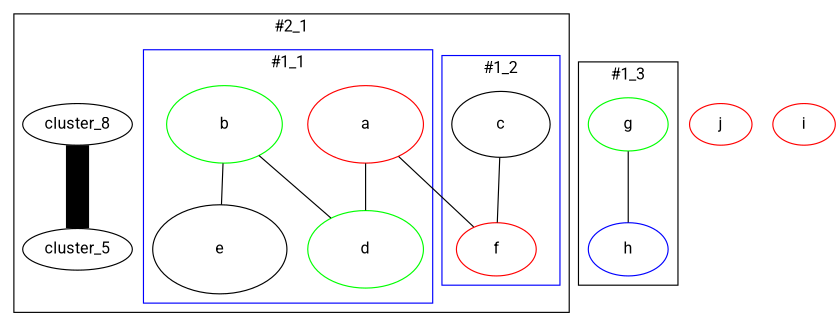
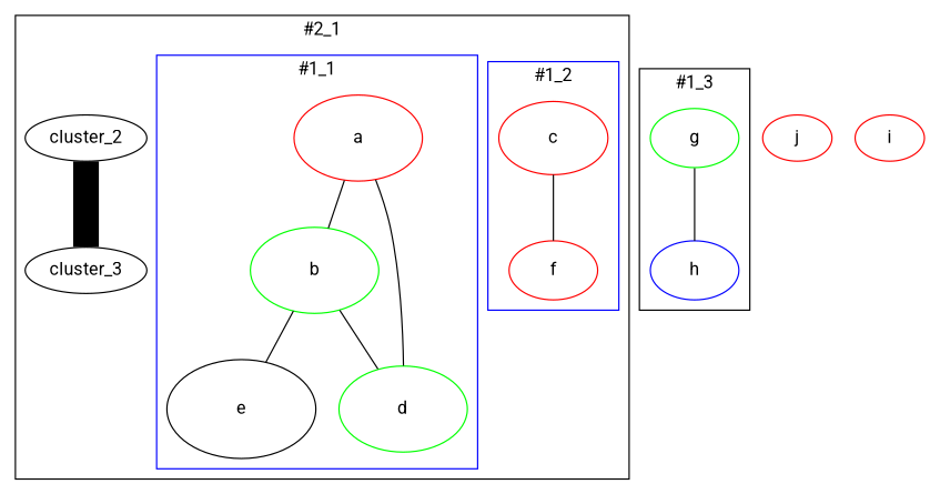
  digraph {
    fontname=Roboto
    node [color="#FF0000" fontname=Roboto style="setlinewidth(1)"]
    edge [dir=none fontname=Roboto style="setlinewidth(1)"]
-   n1 [color=black height=0.7857142855 label=c width=1.17857142825]
+   n1 [height=0.7857142855 label=c width=1.17857142825]
    n2 [height=0.642857143 label=f width=0.9642857144999999]
    n3 [height=0.9285714285 label=a width=1.39285714275]
    n4 [color="#00FF00" height=0.9285714285 label=b width=1.39285714275]
    n5 [color="#00FF00" height=0.9285714285 label=d width=1.39285714275]
    n6 [color=black height=1.0714285715 label=e width=1.60714285725]
-   cluster_2 [label=cluster_8 color="" style=""]
-   cluster_3 [label=cluster_5 color="" style=""]
+   cluster_2 [color="" style=""]
+   cluster_3 [color="" style=""]
    n9 [color="#00FF00" height=0.642857143 label=g width=0.9642857144999999]
    n10 [color="#0000FF" height=0.642857143 label=h width=0.9642857144999999]
    n11 [height=0.5 label=j width=0.75]
    n12 [height=0.5 label=i width=0.75]
    subgraph cluster_1 {
      label="#2_1"
      cluster_2
      cluster_3
      subgraph cluster_2 {
        color="#0000FF"
        label="#1_2"
        style="setlinewidth(1)"
        n1
        n2
      }
      subgraph cluster_3 {
        color="#0000FF"
        label="#1_1"
        style="setlinewidth(1)"
        n3
        n4
        n5
        n6
      }
    }
    subgraph cluster_4 {
      label="#1_3"
      n9
      n10
    }
    n1 -> n2
-   n3 -> n2
+   n3 -> n4
    n3 -> n5
    n4 -> n5
    n4 -> n6
    cluster_2 -> cluster_3 [style="setlinewidth(20)"]
    n9 -> n10
  }
